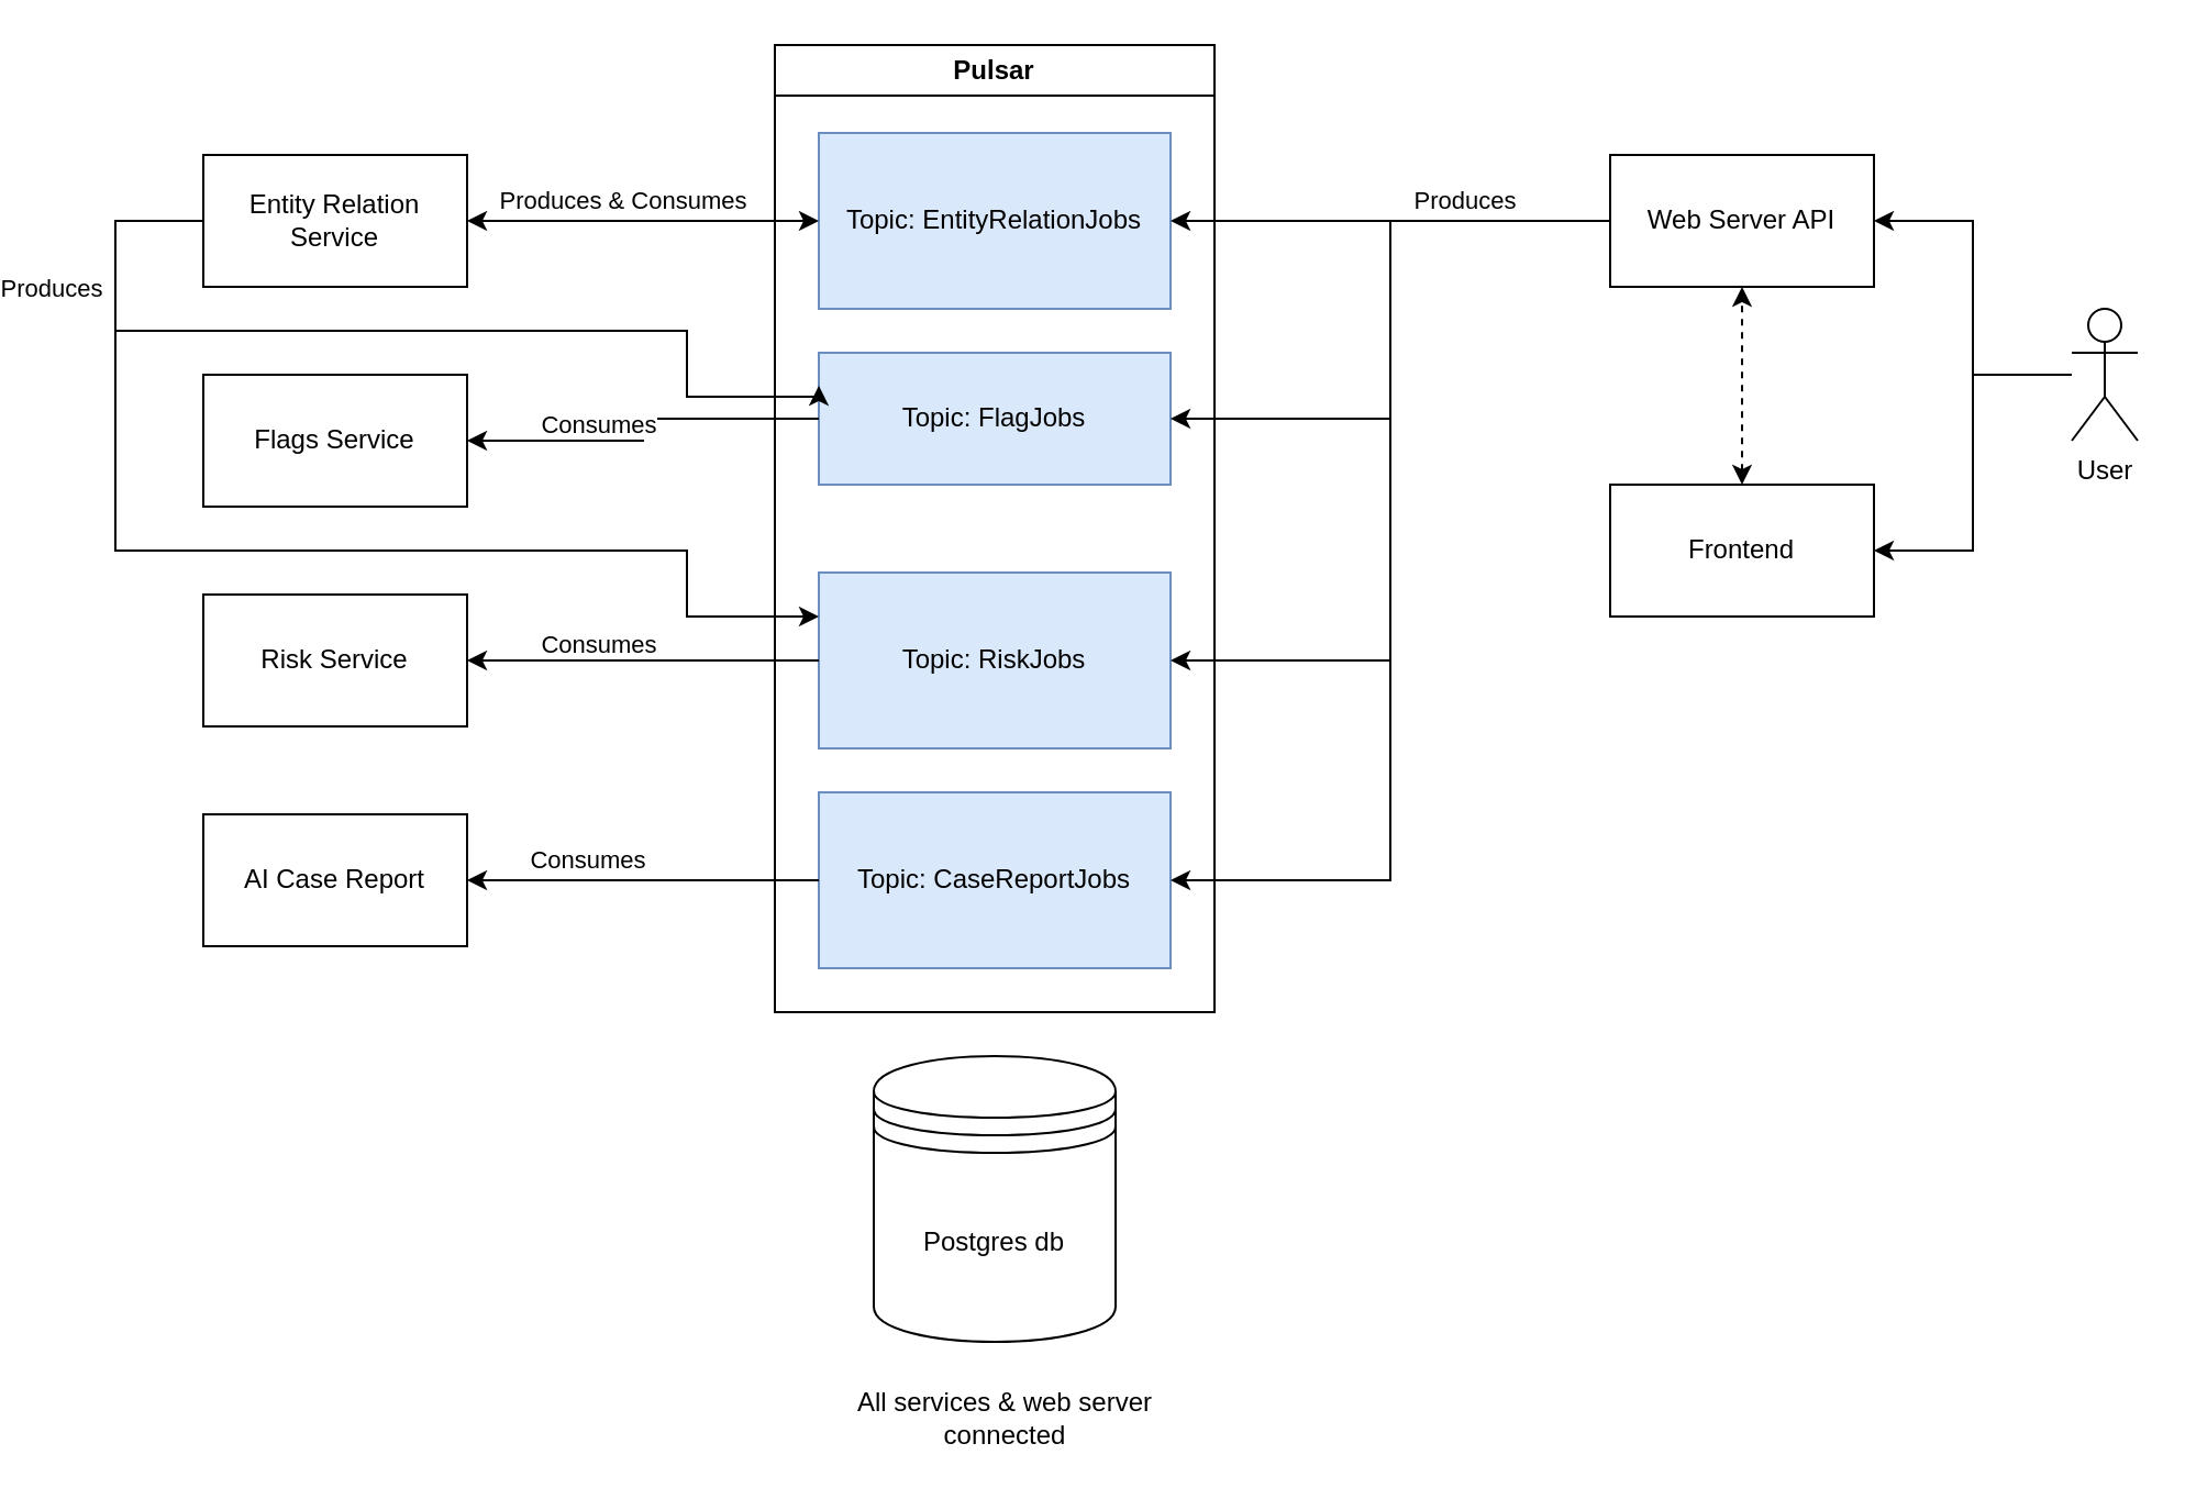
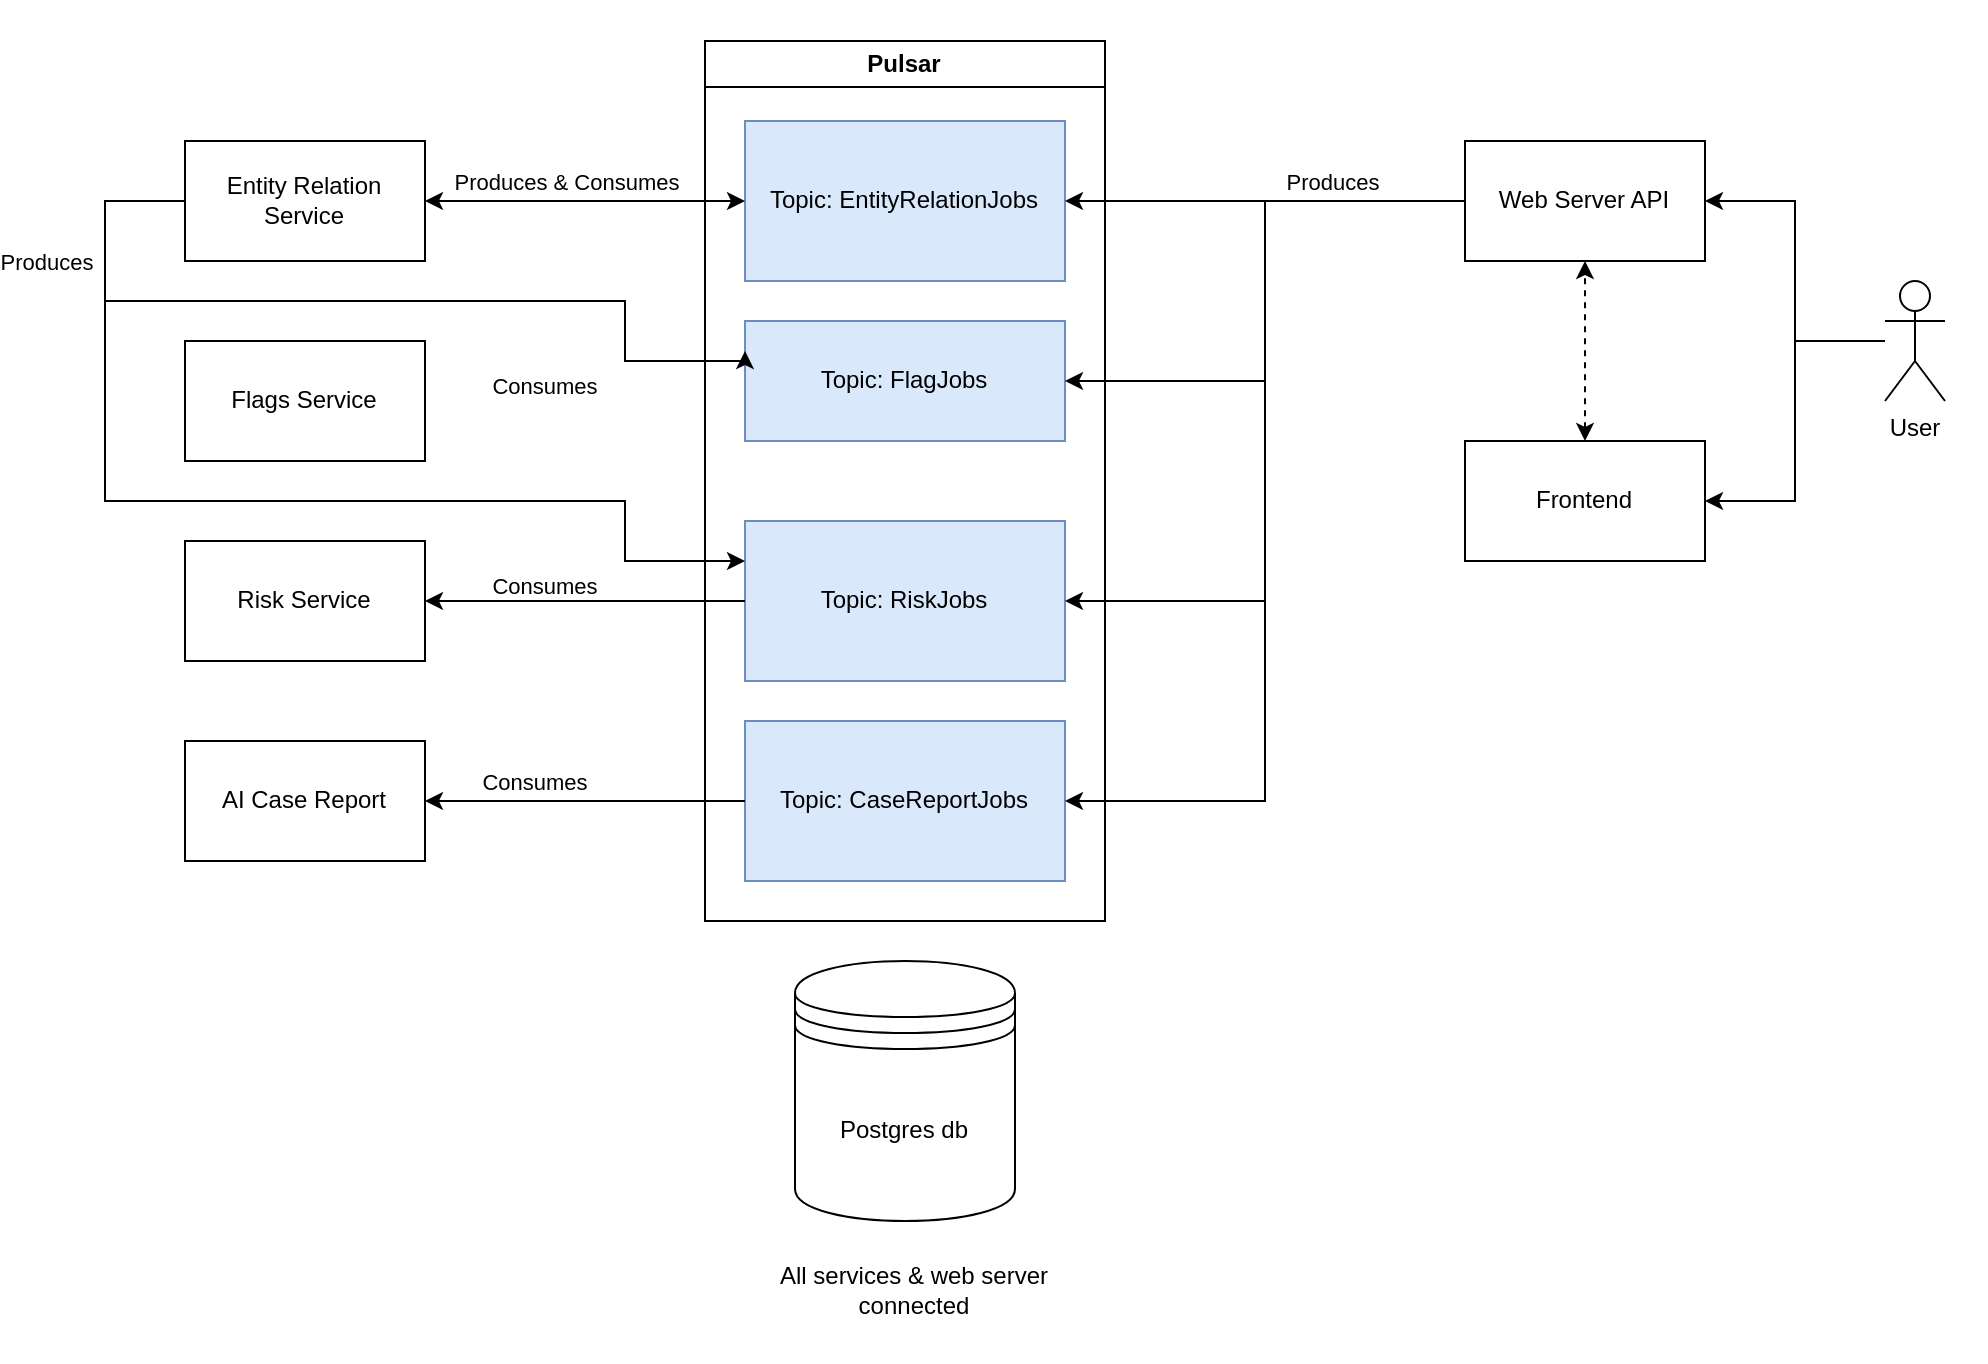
  <mxCell id="0" />
  <mxCell id="1" parent="0" />
  <mxCell id="2" value="Pulsar" style="swimlane;whiteSpace=wrap;html=1;" vertex="1" parent="1"><mxGeometry x="320" y="20" width="200" height="440" as="geometry" /></mxCell>
  <mxCell id="3" value="Topic: EntityRelationJobs" style="rounded=0;whiteSpace=wrap;html=1;fillColor=#dae8fc;strokeColor=#6c8ebf;" vertex="1" parent="2"><mxGeometry x="20" y="40" width="160" height="80" as="geometry" /></mxCell>
  <mxCell id="4" value="Topic: FlagJobs" style="rounded=0;whiteSpace=wrap;html=1;fillColor=#dae8fc;strokeColor=#6c8ebf;" vertex="1" parent="2"><mxGeometry x="20" y="140" width="160" height="60" as="geometry" /></mxCell>
  <mxCell id="5" value="Topic: RiskJobs" style="rounded=0;whiteSpace=wrap;html=1;fillColor=#dae8fc;strokeColor=#6c8ebf;" vertex="1" parent="2"><mxGeometry x="20" y="240" width="160" height="80" as="geometry" /></mxCell>
  <mxCell id="6" value="Topic: CaseReportJobs" style="rounded=0;whiteSpace=wrap;html=1;fillColor=#dae8fc;strokeColor=#6c8ebf;" vertex="1" parent="2"><mxGeometry x="20" y="340" width="160" height="80" as="geometry" /></mxCell>
  <mxCell id="7" style="edgeStyle=orthogonalEdgeStyle;rounded=0;orthogonalLoop=1;jettySize=auto;html=1;startArrow=classic;startFill=1;dashed=1;" edge="1" parent="1" source="8" target="17"><mxGeometry relative="1" as="geometry" /></mxCell>
  <mxCell id="8" value="Frontend" style="rounded=0;whiteSpace=wrap;html=1;" vertex="1" parent="1"><mxGeometry x="700" y="220" width="120" height="60" as="geometry" /></mxCell>
  <mxCell id="9" style="edgeStyle=orthogonalEdgeStyle;rounded=0;orthogonalLoop=1;jettySize=auto;html=1;entryX=1;entryY=0.5;entryDx=0;entryDy=0;" edge="1" parent="1" source="11" target="17"><mxGeometry relative="1" as="geometry" /></mxCell>
  <mxCell id="10" style="edgeStyle=orthogonalEdgeStyle;rounded=0;orthogonalLoop=1;jettySize=auto;html=1;entryX=1;entryY=0.5;entryDx=0;entryDy=0;" edge="1" parent="1" source="11" target="8"><mxGeometry relative="1" as="geometry" /></mxCell>
  <mxCell id="11" value="User" style="shape=umlActor;verticalLabelPosition=bottom;verticalAlign=top;html=1;outlineConnect=0;" vertex="1" parent="1"><mxGeometry x="910" y="140" width="30" height="60" as="geometry" /></mxCell>
  <mxCell id="12" style="edgeStyle=orthogonalEdgeStyle;rounded=0;orthogonalLoop=1;jettySize=auto;html=1;" edge="1" parent="1" source="17" target="3"><mxGeometry relative="1" as="geometry" /></mxCell>
  <mxCell id="13" style="edgeStyle=orthogonalEdgeStyle;rounded=0;orthogonalLoop=1;jettySize=auto;html=1;entryX=1;entryY=0.5;entryDx=0;entryDy=0;" edge="1" parent="1" source="17" target="4"><mxGeometry relative="1" as="geometry" /></mxCell>
  <mxCell id="14" value="Produces" style="edgeLabel;html=1;align=center;verticalAlign=middle;resizable=0;points=[];" vertex="1" connectable="0" parent="13"><mxGeometry x="-0.54" y="-3" relative="1" as="geometry"><mxPoint y="-7" as="offset" /></mxGeometry></mxCell>
  <mxCell id="15" style="edgeStyle=orthogonalEdgeStyle;rounded=0;orthogonalLoop=1;jettySize=auto;html=1;entryX=1;entryY=0.5;entryDx=0;entryDy=0;" edge="1" parent="1" source="17" target="5"><mxGeometry relative="1" as="geometry" /></mxCell>
  <mxCell id="16" style="edgeStyle=orthogonalEdgeStyle;rounded=0;orthogonalLoop=1;jettySize=auto;html=1;entryX=1;entryY=0.5;entryDx=0;entryDy=0;" edge="1" parent="1" source="17" target="6"><mxGeometry relative="1" as="geometry" /></mxCell>
  <mxCell id="17" value="Web Server API" style="rounded=0;whiteSpace=wrap;html=1;" vertex="1" parent="1"><mxGeometry x="700" y="70" width="120" height="60" as="geometry" /></mxCell>
  <mxCell id="18" style="edgeStyle=orthogonalEdgeStyle;rounded=0;orthogonalLoop=1;jettySize=auto;html=1;entryX=0;entryY=0.25;entryDx=0;entryDy=0;" edge="1" parent="1" source="21" target="5"><mxGeometry relative="1" as="geometry"><Array as="points"><mxPoint x="20" y="100" /><mxPoint x="20" y="250" /><mxPoint x="280" y="250" /><mxPoint x="280" y="280" /></Array></mxGeometry></mxCell>
  <mxCell id="19" value="Produces" style="edgeLabel;html=1;align=center;verticalAlign=middle;resizable=0;points=[];" vertex="1" connectable="0" parent="18"><mxGeometry x="0.13" relative="1" as="geometry"><mxPoint x="-145" y="-120" as="offset" /></mxGeometry></mxCell>
  <mxCell id="20" style="edgeStyle=orthogonalEdgeStyle;rounded=0;orthogonalLoop=1;jettySize=auto;html=1;entryX=0;entryY=0.25;entryDx=0;entryDy=0;" edge="1" parent="1" source="21" target="4"><mxGeometry relative="1" as="geometry"><Array as="points"><mxPoint x="20" y="100" /><mxPoint x="20" y="150" /><mxPoint x="280" y="150" /><mxPoint x="280" y="180" /></Array></mxGeometry></mxCell>
  <mxCell id="21" value="Entity Relation Service" style="rounded=0;whiteSpace=wrap;html=1;" vertex="1" parent="1"><mxGeometry x="60" y="70" width="120" height="60" as="geometry" /></mxCell>
  <mxCell id="22" value="Risk Service" style="rounded=0;whiteSpace=wrap;html=1;" vertex="1" parent="1"><mxGeometry x="60" y="270" width="120" height="60" as="geometry" /></mxCell>
  <mxCell id="23" value="Flags Service" style="rounded=0;whiteSpace=wrap;html=1;" vertex="1" parent="1"><mxGeometry x="60" y="170" width="120" height="60" as="geometry" /></mxCell>
  <mxCell id="24" style="edgeStyle=orthogonalEdgeStyle;rounded=0;orthogonalLoop=1;jettySize=auto;html=1;entryX=1;entryY=0.5;entryDx=0;entryDy=0;strokeColor=default;startArrow=classic;startFill=1;" edge="1" parent="1" source="3" target="21"><mxGeometry relative="1" as="geometry" /></mxCell>
  <mxCell id="25" value="Produces &amp;amp; Consumes" style="edgeLabel;html=1;align=center;verticalAlign=middle;resizable=0;points=[];" vertex="1" connectable="0" parent="24"><mxGeometry x="0.188" y="1" relative="1" as="geometry"><mxPoint x="5" y="-11" as="offset" /></mxGeometry></mxCell>
- <mxCell id="26" style="edgeStyle=orthogonalEdgeStyle;rounded=0;orthogonalLoop=1;jettySize=auto;html=1;entryX=1;entryY=0.5;entryDx=0;entryDy=0;" edge="1" parent="1" source="4" target="23"><mxGeometry relative="1" as="geometry"><mxPoint x="230" y="200" as="targetPoint" /></mxGeometry></mxCell>
  <mxCell id="27" style="edgeStyle=orthogonalEdgeStyle;rounded=0;orthogonalLoop=1;jettySize=auto;html=1;" edge="1" parent="1" source="5" target="22"><mxGeometry relative="1" as="geometry" /></mxCell>
  <mxCell id="28" value="Consumes" style="edgeLabel;html=1;align=center;verticalAlign=middle;resizable=0;points=[];" vertex="1" connectable="0" parent="1"><mxGeometry x="250" y="110" as="geometry"><mxPoint x="-11" y="82" as="offset" /></mxGeometry></mxCell>
  <mxCell id="29" value="Consumes" style="edgeLabel;html=1;align=center;verticalAlign=middle;resizable=0;points=[];" vertex="1" connectable="0" parent="1"><mxGeometry x="250" y="210" as="geometry"><mxPoint x="-11" y="82" as="offset" /></mxGeometry></mxCell>
  <mxCell id="30" value="AI Case Report" style="rounded=0;whiteSpace=wrap;html=1;" vertex="1" parent="1"><mxGeometry x="60" y="370" width="120" height="60" as="geometry" /></mxCell>
  <mxCell id="31" style="edgeStyle=orthogonalEdgeStyle;rounded=0;orthogonalLoop=1;jettySize=auto;html=1;" edge="1" parent="1" source="6" target="30"><mxGeometry relative="1" as="geometry" /></mxCell>
  <mxCell id="32" value="Consumes" style="edgeLabel;html=1;align=center;verticalAlign=middle;resizable=0;points=[];" vertex="1" connectable="0" parent="31"><mxGeometry x="0.328" relative="1" as="geometry"><mxPoint y="-10" as="offset" /></mxGeometry></mxCell>
  <mxCell id="33" value="Postgres db" style="shape=datastore;whiteSpace=wrap;html=1;" vertex="1" parent="1"><mxGeometry x="365" y="480" width="110" height="130" as="geometry" /></mxCell>
  <mxCell id="34" value="All services &amp;amp; web server connected" style="text;html=1;align=center;verticalAlign=middle;whiteSpace=wrap;rounded=0;" vertex="1" parent="1"><mxGeometry x="330" y="630" width="190" height="30" as="geometry" /></mxCell>
